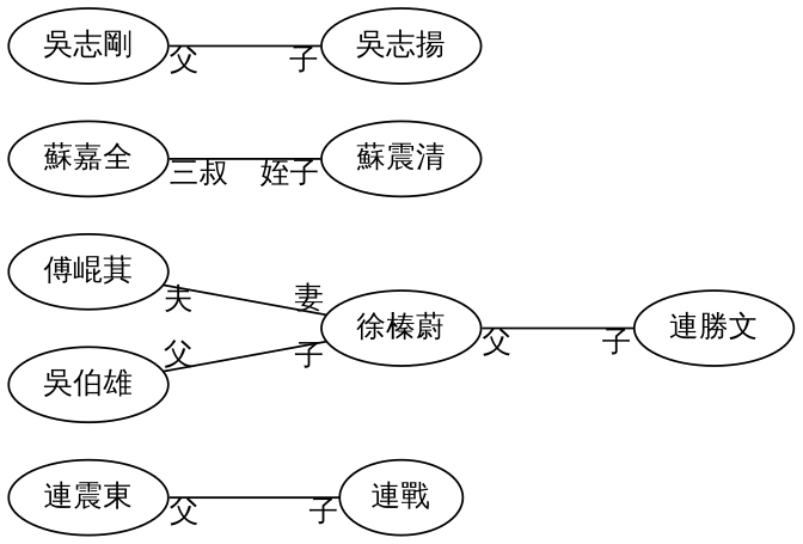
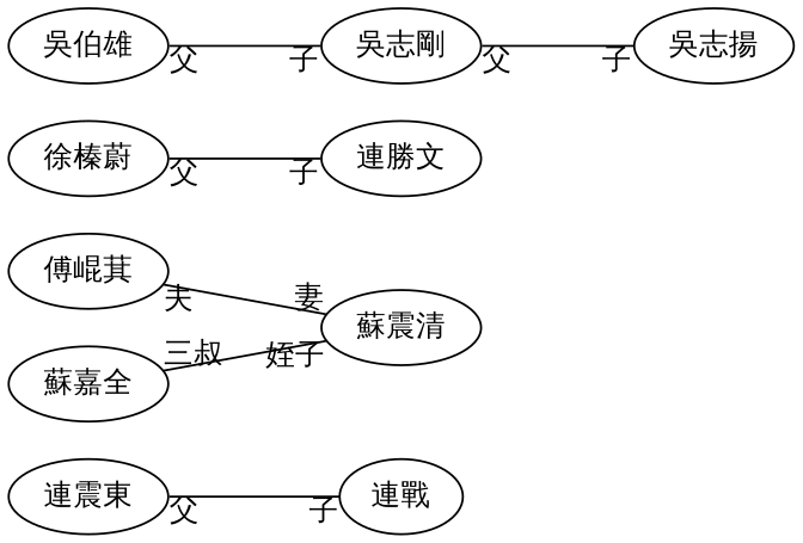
  graph {
    rankdir=LR
    edge [headlabel="子" minlen=2 taillabel="父"]
    "連震東"
    "連戰"
    "傅崐萁"
    "徐榛蔚"
    "連勝文"
    "蘇嘉全"
    "蘇震清"
    "吳伯雄"
    "吳志剛"
    "吳志揚"
    "連震東" -- "連戰"
-   "傅崐萁" -- "徐榛蔚" [headlabel="妻" taillabel="夫"]
+   "傅崐萁" -- "蘇震清" [headlabel="妻" taillabel="夫"]
    "徐榛蔚" -- "連勝文"
    "蘇嘉全" -- "蘇震清" [headlabel="姪子" taillabel="三叔"]
-   "吳伯雄" -- "徐榛蔚"
+   "吳伯雄" -- "吳志剛"
    "吳志剛" -- "吳志揚"
  }
